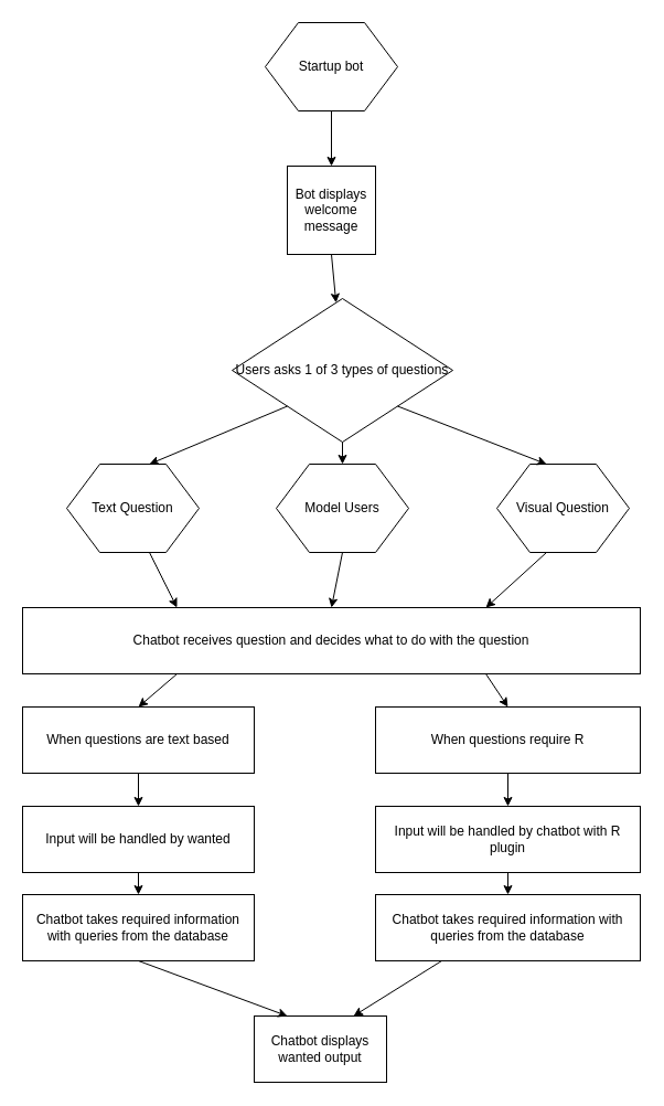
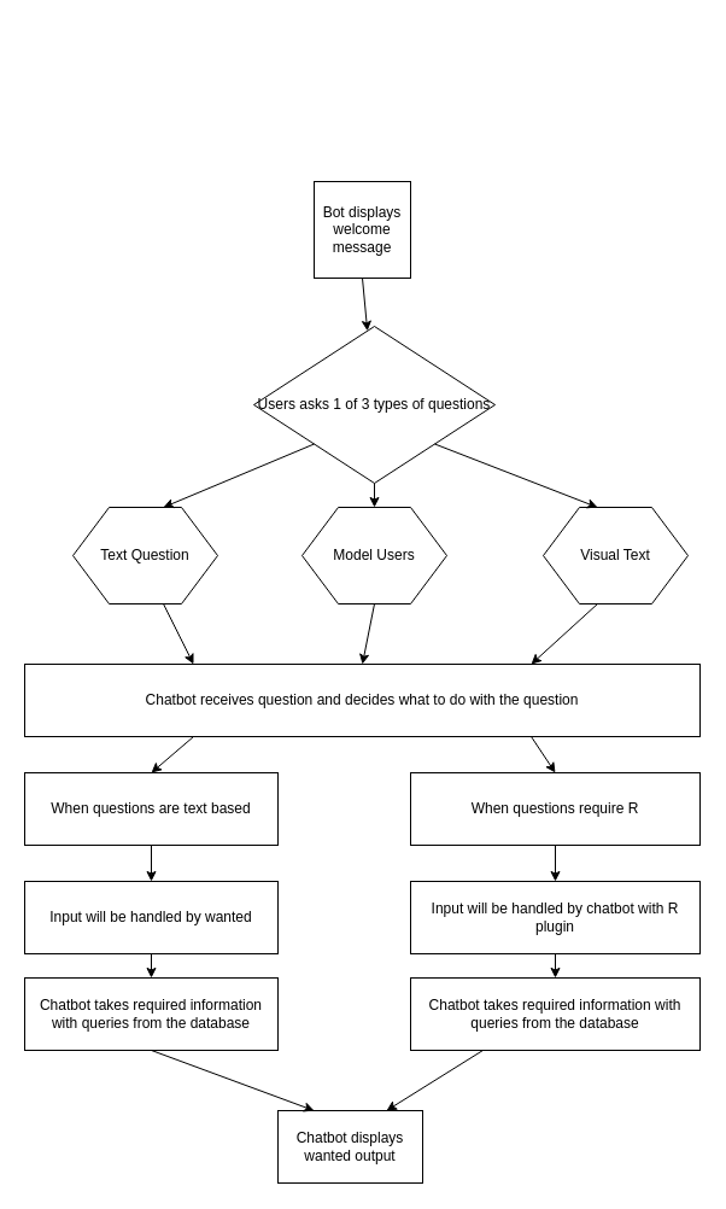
  <mxCell id="0" />
  <mxCell id="1" parent="0" />
- <mxCell id="2" value="Startup bot" style="shape=hexagon;perimeter=hexagonPerimeter2;whiteSpace=wrap;html=1;" vertex="1" parent="1"><mxGeometry x="240" y="20" width="120" height="80" as="geometry" /></mxCell>
  <mxCell id="3" value="Bot displays welcome message" style="whiteSpace=wrap;html=1;aspect=fixed;" vertex="1" parent="1"><mxGeometry x="260" y="150" width="80" height="80" as="geometry" /></mxCell>
  <mxCell id="4" value="Users asks 1 of 3 types of questions" style="rhombus;whiteSpace=wrap;html=1;" vertex="1" parent="1"><mxGeometry x="210" y="270" width="200" height="130" as="geometry" /></mxCell>
  <mxCell id="5" value="Model Users" style="shape=hexagon;perimeter=hexagonPerimeter2;whiteSpace=wrap;html=1;" vertex="1" parent="1"><mxGeometry x="250" y="420" width="120" height="80" as="geometry" /></mxCell>
  <mxCell id="6" value="Text Question" style="shape=hexagon;perimeter=hexagonPerimeter2;whiteSpace=wrap;html=1;" vertex="1" parent="1"><mxGeometry x="60" y="420" width="120" height="80" as="geometry" /></mxCell>
- <mxCell id="7" value="Visual Question" style="shape=hexagon;perimeter=hexagonPerimeter2;whiteSpace=wrap;html=1;" vertex="1" parent="1"><mxGeometry x="450" y="420" width="120" height="80" as="geometry" /></mxCell>
+ <mxCell id="7" value="Visual Text" style="shape=hexagon;perimeter=hexagonPerimeter2;whiteSpace=wrap;html=1;" vertex="1" parent="1"><mxGeometry x="450" y="420" width="120" height="80" as="geometry" /></mxCell>
  <mxCell id="8" value="Chatbot receives question and decides what to do with the question" style="rounded=0;whiteSpace=wrap;html=1;" vertex="1" parent="1"><mxGeometry x="20" y="550" width="560" height="60" as="geometry" /></mxCell>
  <mxCell id="9" value="When questions are text based" style="rounded=0;whiteSpace=wrap;html=1;" vertex="1" parent="1"><mxGeometry x="20" y="640" width="210" height="60" as="geometry" /></mxCell>
  <mxCell id="10" value="When questions require R" style="rounded=0;whiteSpace=wrap;html=1;" vertex="1" parent="1"><mxGeometry x="340" y="640" width="240" height="60" as="geometry" /></mxCell>
  <mxCell id="11" value="Input will be handled by wanted" style="rounded=0;whiteSpace=wrap;html=1;" vertex="1" parent="1"><mxGeometry x="20" y="730" width="210" height="60" as="geometry" /></mxCell>
  <mxCell id="12" value="Input will be handled by chatbot with R plugin" style="rounded=0;whiteSpace=wrap;html=1;" vertex="1" parent="1"><mxGeometry x="340" y="730" width="240" height="60" as="geometry" /></mxCell>
  <mxCell id="13" value="Chatbot takes required information with queries from the database" style="rounded=0;whiteSpace=wrap;html=1;" vertex="1" parent="1"><mxGeometry x="20" y="810" width="210" height="60" as="geometry" /></mxCell>
  <mxCell id="14" value="Chatbot takes required information with queries from the database" style="rounded=0;whiteSpace=wrap;html=1;" vertex="1" parent="1"><mxGeometry x="340" y="810" width="240" height="60" as="geometry" /></mxCell>
  <mxCell id="15" value="Chatbot displays wanted output" style="rounded=0;whiteSpace=wrap;html=1;" vertex="1" parent="1"><mxGeometry x="230" y="920" width="120" height="60" as="geometry" /></mxCell>
  <mxCell id="16" value="" style="endArrow=classic;html=1;entryX=0.25;entryY=0;entryDx=0;entryDy=0;exitX=0.5;exitY=1;exitDx=0;exitDy=0;" edge="1" parent="1" source="13" target="15"><mxGeometry width="50" height="50" relative="1" as="geometry"><mxPoint x="20" y="1050" as="sourcePoint" /><mxPoint x="70" y="1000" as="targetPoint" /></mxGeometry></mxCell>
  <mxCell id="17" value="" style="endArrow=classic;html=1;entryX=0.75;entryY=0;entryDx=0;entryDy=0;exitX=0.25;exitY=1;exitDx=0;exitDy=0;" edge="1" parent="1" source="14" target="15"><mxGeometry width="50" height="50" relative="1" as="geometry"><mxPoint x="20" y="1050" as="sourcePoint" /><mxPoint x="70" y="1000" as="targetPoint" /></mxGeometry></mxCell>
  <mxCell id="18" value="" style="endArrow=classic;html=1;entryX=0.5;entryY=0;entryDx=0;entryDy=0;exitX=0.5;exitY=1;exitDx=0;exitDy=0;" edge="1" parent="1" source="11" target="13"><mxGeometry width="50" height="50" relative="1" as="geometry"><mxPoint x="20" y="1050" as="sourcePoint" /><mxPoint x="70" y="1000" as="targetPoint" /></mxGeometry></mxCell>
  <mxCell id="19" value="" style="endArrow=classic;html=1;entryX=0.5;entryY=0;entryDx=0;entryDy=0;exitX=0.5;exitY=1;exitDx=0;exitDy=0;" edge="1" parent="1" source="12" target="14"><mxGeometry width="50" height="50" relative="1" as="geometry"><mxPoint x="20" y="1050" as="sourcePoint" /><mxPoint x="70" y="1000" as="targetPoint" /></mxGeometry></mxCell>
  <mxCell id="20" value="" style="endArrow=classic;html=1;entryX=0.5;entryY=0;entryDx=0;entryDy=0;exitX=0.5;exitY=1;exitDx=0;exitDy=0;" edge="1" parent="1" source="9" target="11"><mxGeometry width="50" height="50" relative="1" as="geometry"><mxPoint x="20" y="1050" as="sourcePoint" /><mxPoint x="70" y="1000" as="targetPoint" /></mxGeometry></mxCell>
  <mxCell id="21" value="" style="endArrow=classic;html=1;entryX=0.5;entryY=0;entryDx=0;entryDy=0;exitX=0.5;exitY=1;exitDx=0;exitDy=0;" edge="1" parent="1" source="10" target="12"><mxGeometry width="50" height="50" relative="1" as="geometry"><mxPoint x="20" y="1050" as="sourcePoint" /><mxPoint x="70" y="1000" as="targetPoint" /></mxGeometry></mxCell>
  <mxCell id="22" value="" style="endArrow=classic;html=1;entryX=0.5;entryY=0;entryDx=0;entryDy=0;exitX=0.25;exitY=1;exitDx=0;exitDy=0;" edge="1" parent="1" source="8" target="9"><mxGeometry width="50" height="50" relative="1" as="geometry"><mxPoint x="20" y="1050" as="sourcePoint" /><mxPoint x="70" y="1000" as="targetPoint" /></mxGeometry></mxCell>
  <mxCell id="23" value="" style="endArrow=classic;html=1;entryX=0.5;entryY=0;entryDx=0;entryDy=0;exitX=0.75;exitY=1;exitDx=0;exitDy=0;" edge="1" parent="1" source="8" target="10"><mxGeometry width="50" height="50" relative="1" as="geometry"><mxPoint x="20" y="1050" as="sourcePoint" /><mxPoint x="70" y="1000" as="targetPoint" /></mxGeometry></mxCell>
  <mxCell id="24" value="" style="endArrow=classic;html=1;entryX=0.25;entryY=0;entryDx=0;entryDy=0;exitX=0.625;exitY=1;exitDx=0;exitDy=0;" edge="1" parent="1" source="6" target="8"><mxGeometry width="50" height="50" relative="1" as="geometry"><mxPoint x="20" y="1050" as="sourcePoint" /><mxPoint x="70" y="1000" as="targetPoint" /></mxGeometry></mxCell>
  <mxCell id="25" value="" style="endArrow=classic;html=1;entryX=0.5;entryY=0;entryDx=0;entryDy=0;exitX=0.5;exitY=1;exitDx=0;exitDy=0;" edge="1" parent="1" source="5" target="8"><mxGeometry width="50" height="50" relative="1" as="geometry"><mxPoint x="30" y="168" as="sourcePoint" /><mxPoint x="-40" y="650" as="targetPoint" /></mxGeometry></mxCell>
  <mxCell id="26" value="" style="endArrow=classic;html=1;entryX=0.75;entryY=0;entryDx=0;entryDy=0;exitX=0.375;exitY=1;exitDx=0;exitDy=0;" edge="1" parent="1" source="7" target="8"><mxGeometry width="50" height="50" relative="1" as="geometry"><mxPoint x="20" y="1050" as="sourcePoint" /><mxPoint x="70" y="1000" as="targetPoint" /></mxGeometry></mxCell>
  <mxCell id="27" value="" style="endArrow=classic;html=1;exitX=0.5;exitY=1;exitDx=0;exitDy=0;entryX=0.5;entryY=0;entryDx=0;entryDy=0;" edge="1" parent="1" source="4" target="5"><mxGeometry width="50" height="50" relative="1" as="geometry"><mxPoint x="20" y="1050" as="sourcePoint" /><mxPoint x="-10" y="600" as="targetPoint" /></mxGeometry></mxCell>
  <mxCell id="28" value="" style="endArrow=classic;html=1;entryX=0.375;entryY=0;entryDx=0;entryDy=0;exitX=1;exitY=1;exitDx=0;exitDy=0;" edge="1" parent="1" source="4" target="7"><mxGeometry width="50" height="50" relative="1" as="geometry"><mxPoint x="20" y="1050" as="sourcePoint" /><mxPoint x="70" y="1000" as="targetPoint" /></mxGeometry></mxCell>
  <mxCell id="29" value="" style="endArrow=classic;html=1;entryX=0.625;entryY=0;entryDx=0;entryDy=0;exitX=0;exitY=1;exitDx=0;exitDy=0;" edge="1" parent="1" source="4" target="6"><mxGeometry width="50" height="50" relative="1" as="geometry"><mxPoint x="20" y="1050" as="sourcePoint" /><mxPoint x="70" y="1000" as="targetPoint" /></mxGeometry></mxCell>
  <mxCell id="30" value="" style="endArrow=classic;html=1;exitX=0.5;exitY=1;exitDx=0;exitDy=0;" edge="1" parent="1" source="3" target="4"><mxGeometry width="50" height="50" relative="1" as="geometry"><mxPoint x="20" y="1050" as="sourcePoint" /><mxPoint x="70" y="1000" as="targetPoint" /></mxGeometry></mxCell>
- <mxCell id="31" value="" style="endArrow=classic;html=1;entryX=0.5;entryY=0;entryDx=0;entryDy=0;exitX=0.5;exitY=1;exitDx=0;exitDy=0;" edge="1" parent="1" source="2" target="3"><mxGeometry width="50" height="50" relative="1" as="geometry"><mxPoint x="20" y="1050" as="sourcePoint" /><mxPoint x="70" y="1000" as="targetPoint" /></mxGeometry></mxCell>
